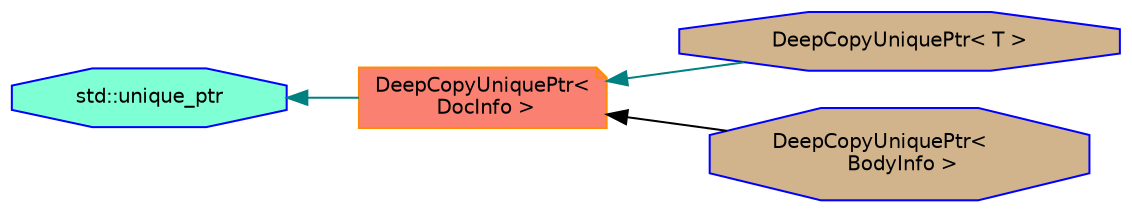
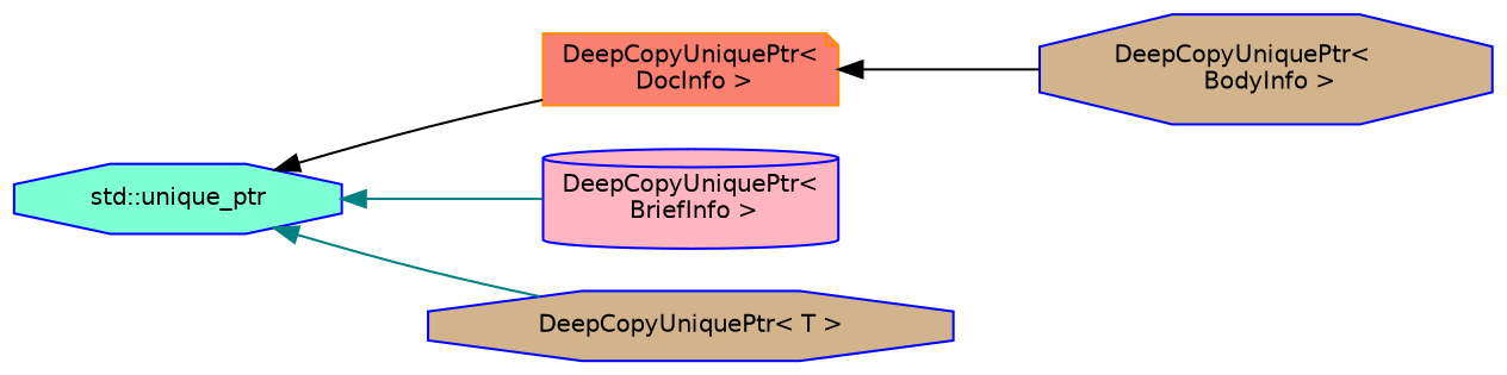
  digraph {
    rankdir=LR
    node [color=blue fillcolor=tan fontname=Helvetica fontsize=10 shape=octagon style=filled]
    edge [color=black dir=back fontname=Helvetica fontsize=10 labelfontname=Helvetica labelfontsize=10 style=solid]
    n1 [fillcolor=aquamarine height=0.2 label="std::unique_ptr" width=0.4]
    n2 [color=darkorange fillcolor=salmon height=0.2 label="DeepCopyUniquePtr\<\l DocInfo \>" shape=note width=0.4]
+   n3 [fillcolor=lightpink height=0.2 label="DeepCopyUniquePtr\<\l BriefInfo \>" shape=cylinder width=0.4]
    n4 [height=0.2 label="DeepCopyUniquePtr\< T \>" width=0.4]
    n5 [height=0.2 label="DeepCopyUniquePtr\<\l BodyInfo \>" width=0.4]
-   n1 -> n2 [color=teal]
-   n2 -> n4 [color=teal]
+   n1 -> n2
+   n1 -> n3 [color=teal]
+   n1 -> n4 [color=teal]
    n2 -> n5
  }
